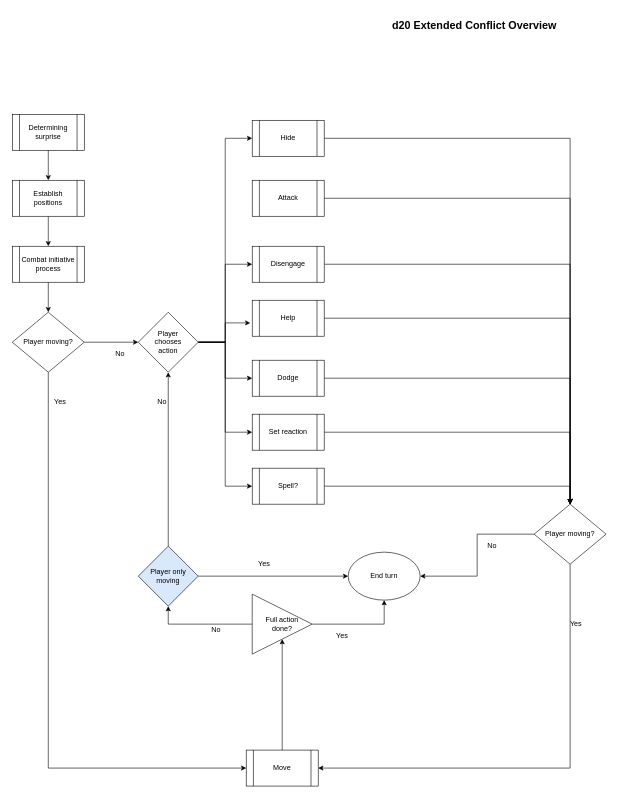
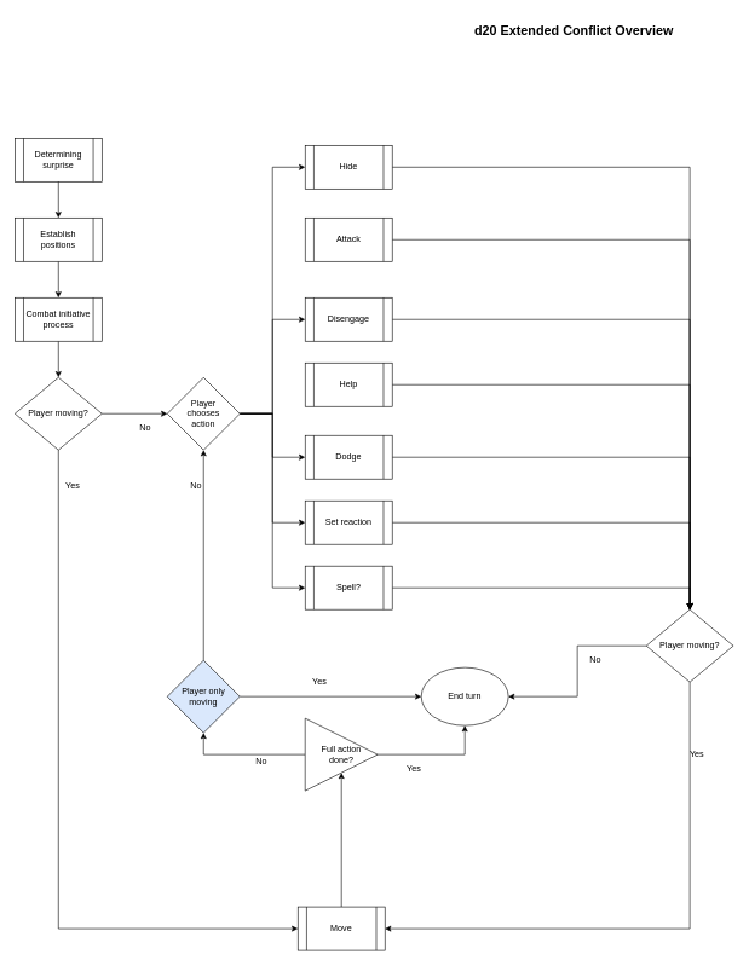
  <mxCell id="0" />
  <mxCell id="1" parent="0" />
  <mxCell id="2" style="edgeStyle=orthogonalEdgeStyle;rounded=0;orthogonalLoop=1;jettySize=auto;html=1;entryX=0.5;entryY=0;entryDx=0;entryDy=0;" parent="1" source="3" target="6" edge="1"><mxGeometry relative="1" as="geometry" /></mxCell>
  <mxCell id="3" value="Combat initiative process" style="shape=process;whiteSpace=wrap;html=1;backgroundOutline=1;" parent="1" vertex="1"><mxGeometry x="20" y="410" width="120" height="60" as="geometry" /></mxCell>
  <mxCell id="4" style="edgeStyle=orthogonalEdgeStyle;rounded=0;orthogonalLoop=1;jettySize=auto;html=1;" parent="1" source="6" target="30" edge="1"><mxGeometry relative="1" as="geometry"><mxPoint x="280" y="570" as="targetPoint" /></mxGeometry></mxCell>
  <mxCell id="5" style="edgeStyle=orthogonalEdgeStyle;rounded=0;orthogonalLoop=1;jettySize=auto;html=1;entryX=0;entryY=0.5;entryDx=0;entryDy=0;" parent="1" source="6" target="21" edge="1"><mxGeometry relative="1" as="geometry"><Array as="points"><mxPoint x="80" y="1280" /></Array></mxGeometry></mxCell>
  <mxCell id="6" value="Player moving?" style="rhombus;whiteSpace=wrap;html=1;" parent="1" vertex="1"><mxGeometry x="20" y="520" width="120" height="100" as="geometry" /></mxCell>
  <mxCell id="7" style="edgeStyle=orthogonalEdgeStyle;rounded=0;orthogonalLoop=1;jettySize=auto;html=1;" parent="1" source="8" target="41" edge="1"><mxGeometry relative="1" as="geometry" /></mxCell>
  <mxCell id="8" value="Attack" style="shape=process;whiteSpace=wrap;html=1;backgroundOutline=1;" parent="1" vertex="1"><mxGeometry x="420" y="300" width="120" height="60" as="geometry" /></mxCell>
  <mxCell id="9" style="edgeStyle=orthogonalEdgeStyle;rounded=0;orthogonalLoop=1;jettySize=auto;html=1;entryX=0.5;entryY=0;entryDx=0;entryDy=0;" parent="1" source="10" target="41" edge="1"><mxGeometry relative="1" as="geometry" /></mxCell>
  <mxCell id="10" value="Disengage" style="shape=process;whiteSpace=wrap;html=1;backgroundOutline=1;" parent="1" vertex="1"><mxGeometry x="420" y="410" width="120" height="60" as="geometry" /></mxCell>
  <mxCell id="11" style="edgeStyle=orthogonalEdgeStyle;rounded=0;orthogonalLoop=1;jettySize=auto;html=1;" parent="1" source="12" target="41" edge="1"><mxGeometry relative="1" as="geometry" /></mxCell>
  <mxCell id="12" value="Help" style="shape=process;whiteSpace=wrap;html=1;backgroundOutline=1;" parent="1" vertex="1"><mxGeometry x="420" y="500" width="120" height="60" as="geometry" /></mxCell>
  <mxCell id="13" style="edgeStyle=orthogonalEdgeStyle;rounded=0;orthogonalLoop=1;jettySize=auto;html=1;entryX=0.5;entryY=0;entryDx=0;entryDy=0;" parent="1" source="14" target="41" edge="1"><mxGeometry relative="1" as="geometry" /></mxCell>
  <mxCell id="14" value="Dodge" style="shape=process;whiteSpace=wrap;html=1;backgroundOutline=1;" parent="1" vertex="1"><mxGeometry x="420" y="600" width="120" height="60" as="geometry" /></mxCell>
  <mxCell id="15" style="edgeStyle=orthogonalEdgeStyle;rounded=0;orthogonalLoop=1;jettySize=auto;html=1;entryX=0.5;entryY=0;entryDx=0;entryDy=0;" parent="1" source="17" target="3" edge="1"><mxGeometry relative="1" as="geometry" /></mxCell>
  <mxCell id="16" value="Determining surprise" style="shape=process;whiteSpace=wrap;html=1;backgroundOutline=1;" parent="1" vertex="1"><mxGeometry x="20" y="190" width="120" height="60" as="geometry" /></mxCell>
  <mxCell id="17" value="Establish positions" style="shape=process;whiteSpace=wrap;html=1;backgroundOutline=1;" parent="1" vertex="1"><mxGeometry x="20" y="300" width="120" height="60" as="geometry" /></mxCell>
  <mxCell id="18" style="edgeStyle=orthogonalEdgeStyle;rounded=0;orthogonalLoop=1;jettySize=auto;html=1;entryX=0.5;entryY=0;entryDx=0;entryDy=0;" parent="1" source="16" target="17" edge="1"><mxGeometry relative="1" as="geometry"><mxPoint x="80" y="250" as="sourcePoint" /><mxPoint x="80" y="410" as="targetPoint" /></mxGeometry></mxCell>
  <mxCell id="19" style="edgeStyle=orthogonalEdgeStyle;rounded=0;orthogonalLoop=1;jettySize=auto;html=1;entryX=0.5;entryY=1;entryDx=0;entryDy=0;" parent="1" source="49" target="33" edge="1"><mxGeometry relative="1" as="geometry"><mxPoint x="280" y="1020" as="targetPoint" /><Array as="points" /></mxGeometry></mxCell>
  <mxCell id="20" style="edgeStyle=orthogonalEdgeStyle;rounded=0;orthogonalLoop=1;jettySize=auto;html=1;entryX=0.5;entryY=1;entryDx=0;entryDy=0;" parent="1" source="21" target="49" edge="1"><mxGeometry relative="1" as="geometry" /></mxCell>
  <mxCell id="21" value="Move" style="shape=process;whiteSpace=wrap;html=1;backgroundOutline=1;" parent="1" vertex="1"><mxGeometry x="410" y="1250" width="120" height="60" as="geometry" /></mxCell>
  <mxCell id="22" value="Yes" style="text;html=1;strokeColor=none;fillColor=none;align=center;verticalAlign=middle;whiteSpace=wrap;rounded=0;" parent="1" vertex="1"><mxGeometry x="80" y="660" width="40" height="20" as="geometry" /></mxCell>
  <mxCell id="23" value="No" style="text;html=1;strokeColor=none;fillColor=none;align=center;verticalAlign=middle;whiteSpace=wrap;rounded=0;" parent="1" vertex="1"><mxGeometry x="180" y="580" width="40" height="20" as="geometry" /></mxCell>
  <mxCell id="24" style="edgeStyle=orthogonalEdgeStyle;rounded=0;orthogonalLoop=1;jettySize=auto;html=1;entryX=0;entryY=0.5;entryDx=0;entryDy=0;" parent="1" source="30" target="10" edge="1"><mxGeometry relative="1" as="geometry" /></mxCell>
- <mxCell id="25" style="edgeStyle=orthogonalEdgeStyle;rounded=0;orthogonalLoop=1;jettySize=auto;html=1;entryX=-0.027;entryY=0.63;entryDx=0;entryDy=0;entryPerimeter=0;" parent="1" source="30" target="12" edge="1"><mxGeometry relative="1" as="geometry" /></mxCell>
  <mxCell id="26" style="edgeStyle=orthogonalEdgeStyle;rounded=0;orthogonalLoop=1;jettySize=auto;html=1;entryX=0;entryY=0.5;entryDx=0;entryDy=0;" parent="1" source="30" target="14" edge="1"><mxGeometry relative="1" as="geometry" /></mxCell>
  <mxCell id="27" style="edgeStyle=orthogonalEdgeStyle;rounded=0;orthogonalLoop=1;jettySize=auto;html=1;entryX=0;entryY=0.5;entryDx=0;entryDy=0;" parent="1" source="30" target="43" edge="1"><mxGeometry relative="1" as="geometry" /></mxCell>
  <mxCell id="28" style="edgeStyle=orthogonalEdgeStyle;rounded=0;orthogonalLoop=1;jettySize=auto;html=1;entryX=0;entryY=0.5;entryDx=0;entryDy=0;" parent="1" source="30" target="45" edge="1"><mxGeometry relative="1" as="geometry" /></mxCell>
  <mxCell id="29" style="edgeStyle=orthogonalEdgeStyle;rounded=0;orthogonalLoop=1;jettySize=auto;html=1;entryX=0;entryY=0.5;entryDx=0;entryDy=0;" parent="1" source="30" target="38" edge="1"><mxGeometry relative="1" as="geometry" /></mxCell>
  <mxCell id="30" value="Player &lt;br&gt;chooses &lt;br&gt;action" style="rhombus;whiteSpace=wrap;html=1;" parent="1" vertex="1"><mxGeometry x="230" y="520" width="100" height="100" as="geometry" /></mxCell>
  <mxCell id="31" style="edgeStyle=orthogonalEdgeStyle;rounded=0;orthogonalLoop=1;jettySize=auto;html=1;entryX=0.5;entryY=1;entryDx=0;entryDy=0;" parent="1" source="33" target="30" edge="1"><mxGeometry relative="1" as="geometry" /></mxCell>
  <mxCell id="32" style="edgeStyle=orthogonalEdgeStyle;rounded=0;orthogonalLoop=1;jettySize=auto;html=1;entryX=0;entryY=0.5;entryDx=0;entryDy=0;" parent="1" source="33" target="35" edge="1"><mxGeometry relative="1" as="geometry"><Array as="points"><mxPoint x="280" y="960" /></Array></mxGeometry></mxCell>
  <mxCell id="33" value="Player only moving" style="rhombus;whiteSpace=wrap;html=1;fillColor=#dae8fc;" parent="1" vertex="1"><mxGeometry x="230" y="910" width="100" height="100" as="geometry" /></mxCell>
  <mxCell id="34" value="No" style="text;html=1;strokeColor=none;fillColor=none;align=center;verticalAlign=middle;whiteSpace=wrap;rounded=0;" parent="1" vertex="1"><mxGeometry x="250" y="660" width="40" height="20" as="geometry" /></mxCell>
  <mxCell id="35" value="End turn" style="ellipse;whiteSpace=wrap;html=1;" parent="1" vertex="1"><mxGeometry x="580" y="920" width="120" height="80" as="geometry" /></mxCell>
  <mxCell id="36" value="Yes" style="text;html=1;strokeColor=none;fillColor=none;align=center;verticalAlign=middle;whiteSpace=wrap;rounded=0;" parent="1" vertex="1"><mxGeometry x="420" y="930" width="40" height="20" as="geometry" /></mxCell>
  <mxCell id="37" style="edgeStyle=orthogonalEdgeStyle;rounded=0;orthogonalLoop=1;jettySize=auto;html=1;entryX=0.5;entryY=0;entryDx=0;entryDy=0;" parent="1" source="38" target="41" edge="1"><mxGeometry relative="1" as="geometry" /></mxCell>
  <mxCell id="38" value="Spell?" style="shape=process;whiteSpace=wrap;html=1;backgroundOutline=1;" parent="1" vertex="1"><mxGeometry x="420" y="780" width="120" height="60" as="geometry" /></mxCell>
  <mxCell id="39" style="edgeStyle=orthogonalEdgeStyle;rounded=0;orthogonalLoop=1;jettySize=auto;html=1;entryX=1;entryY=0.5;entryDx=0;entryDy=0;" parent="1" source="41" target="35" edge="1"><mxGeometry relative="1" as="geometry" /></mxCell>
  <mxCell id="40" style="edgeStyle=orthogonalEdgeStyle;rounded=0;orthogonalLoop=1;jettySize=auto;html=1;entryX=1;entryY=0.5;entryDx=0;entryDy=0;" parent="1" source="41" target="21" edge="1"><mxGeometry relative="1" as="geometry"><Array as="points"><mxPoint x="950" y="1280" /></Array></mxGeometry></mxCell>
  <mxCell id="41" value="Player moving?" style="rhombus;whiteSpace=wrap;html=1;" parent="1" vertex="1"><mxGeometry x="890" y="840" width="120" height="100" as="geometry" /></mxCell>
  <mxCell id="42" style="edgeStyle=orthogonalEdgeStyle;rounded=0;orthogonalLoop=1;jettySize=auto;html=1;" parent="1" source="43" target="41" edge="1"><mxGeometry relative="1" as="geometry" /></mxCell>
  <mxCell id="43" value="Hide" style="shape=process;whiteSpace=wrap;html=1;backgroundOutline=1;" parent="1" vertex="1"><mxGeometry x="420" y="200" width="120" height="60" as="geometry" /></mxCell>
  <mxCell id="44" style="edgeStyle=orthogonalEdgeStyle;rounded=0;orthogonalLoop=1;jettySize=auto;html=1;entryX=0.5;entryY=0;entryDx=0;entryDy=0;" parent="1" source="45" target="41" edge="1"><mxGeometry relative="1" as="geometry" /></mxCell>
  <mxCell id="45" value="Set reaction" style="shape=process;whiteSpace=wrap;html=1;backgroundOutline=1;" parent="1" vertex="1"><mxGeometry x="420" y="690" width="120" height="60" as="geometry" /></mxCell>
  <mxCell id="46" value="No" style="text;html=1;strokeColor=none;fillColor=none;align=center;verticalAlign=middle;whiteSpace=wrap;rounded=0;" parent="1" vertex="1"><mxGeometry x="800" y="900" width="40" height="20" as="geometry" /></mxCell>
  <mxCell id="47" value="Yes" style="text;html=1;strokeColor=none;fillColor=none;align=center;verticalAlign=middle;whiteSpace=wrap;rounded=0;" parent="1" vertex="1"><mxGeometry x="940" y="1030" width="40" height="20" as="geometry" /></mxCell>
  <mxCell id="48" style="edgeStyle=orthogonalEdgeStyle;rounded=0;orthogonalLoop=1;jettySize=auto;html=1;entryX=0.5;entryY=1;entryDx=0;entryDy=0;" parent="1" source="49" target="35" edge="1"><mxGeometry relative="1" as="geometry" /></mxCell>
  <mxCell id="49" value="Full action &lt;br&gt;done?" style="triangle;whiteSpace=wrap;html=1;" parent="1" vertex="1"><mxGeometry x="420" y="990" width="100" height="100" as="geometry" /></mxCell>
  <mxCell id="50" value="Yes" style="text;html=1;strokeColor=none;fillColor=none;align=center;verticalAlign=middle;whiteSpace=wrap;rounded=0;" parent="1" vertex="1"><mxGeometry x="550" y="1050" width="40" height="20" as="geometry" /></mxCell>
  <mxCell id="51" value="No" style="text;html=1;strokeColor=none;fillColor=none;align=center;verticalAlign=middle;whiteSpace=wrap;rounded=0;" parent="1" vertex="1"><mxGeometry x="340" y="1040" width="40" height="20" as="geometry" /></mxCell>
  <mxCell id="52" value="&lt;span style=&quot;font-size: 18px&quot;&gt;d20 Extended Conflict Overview&lt;/span&gt;" style="text;strokeColor=none;fillColor=none;html=1;fontSize=24;fontStyle=1;verticalAlign=middle;align=center;" vertex="1" parent="1"><mxGeometry x="740" y="20" width="100" height="40" as="geometry" /></mxCell>
